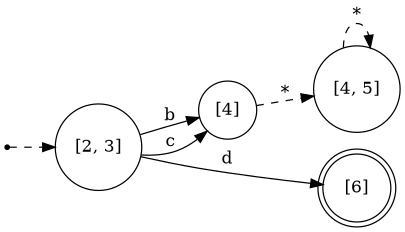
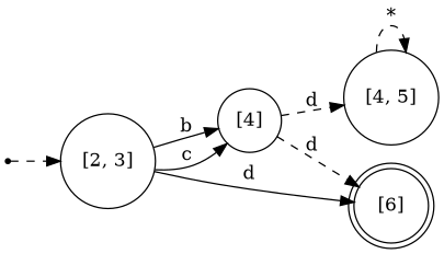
  digraph {
    rankdir=LR
    node [shape=circle]
    edge [style=dashed]
    inicio [shape=point]
    "[2, 3]"
    "[4]"
    "[6]" [shape=doublecircle]
    "[4, 5]"
    inicio -> "[2, 3]"
    "[2, 3]" -> "[4]" [label=b style=solid]
    "[2, 3]" -> "[4]" [label=c style=solid]
    "[2, 3]" -> "[6]" [label=d style=solid]
-   "[4]" -> "[4, 5]" [label="*"]
+   "[4]" -> "[6]" [label=d]
+   "[4]" -> "[4, 5]" [label=d]
    "[4, 5]" -> "[4, 5]" [label="*"]
  }
